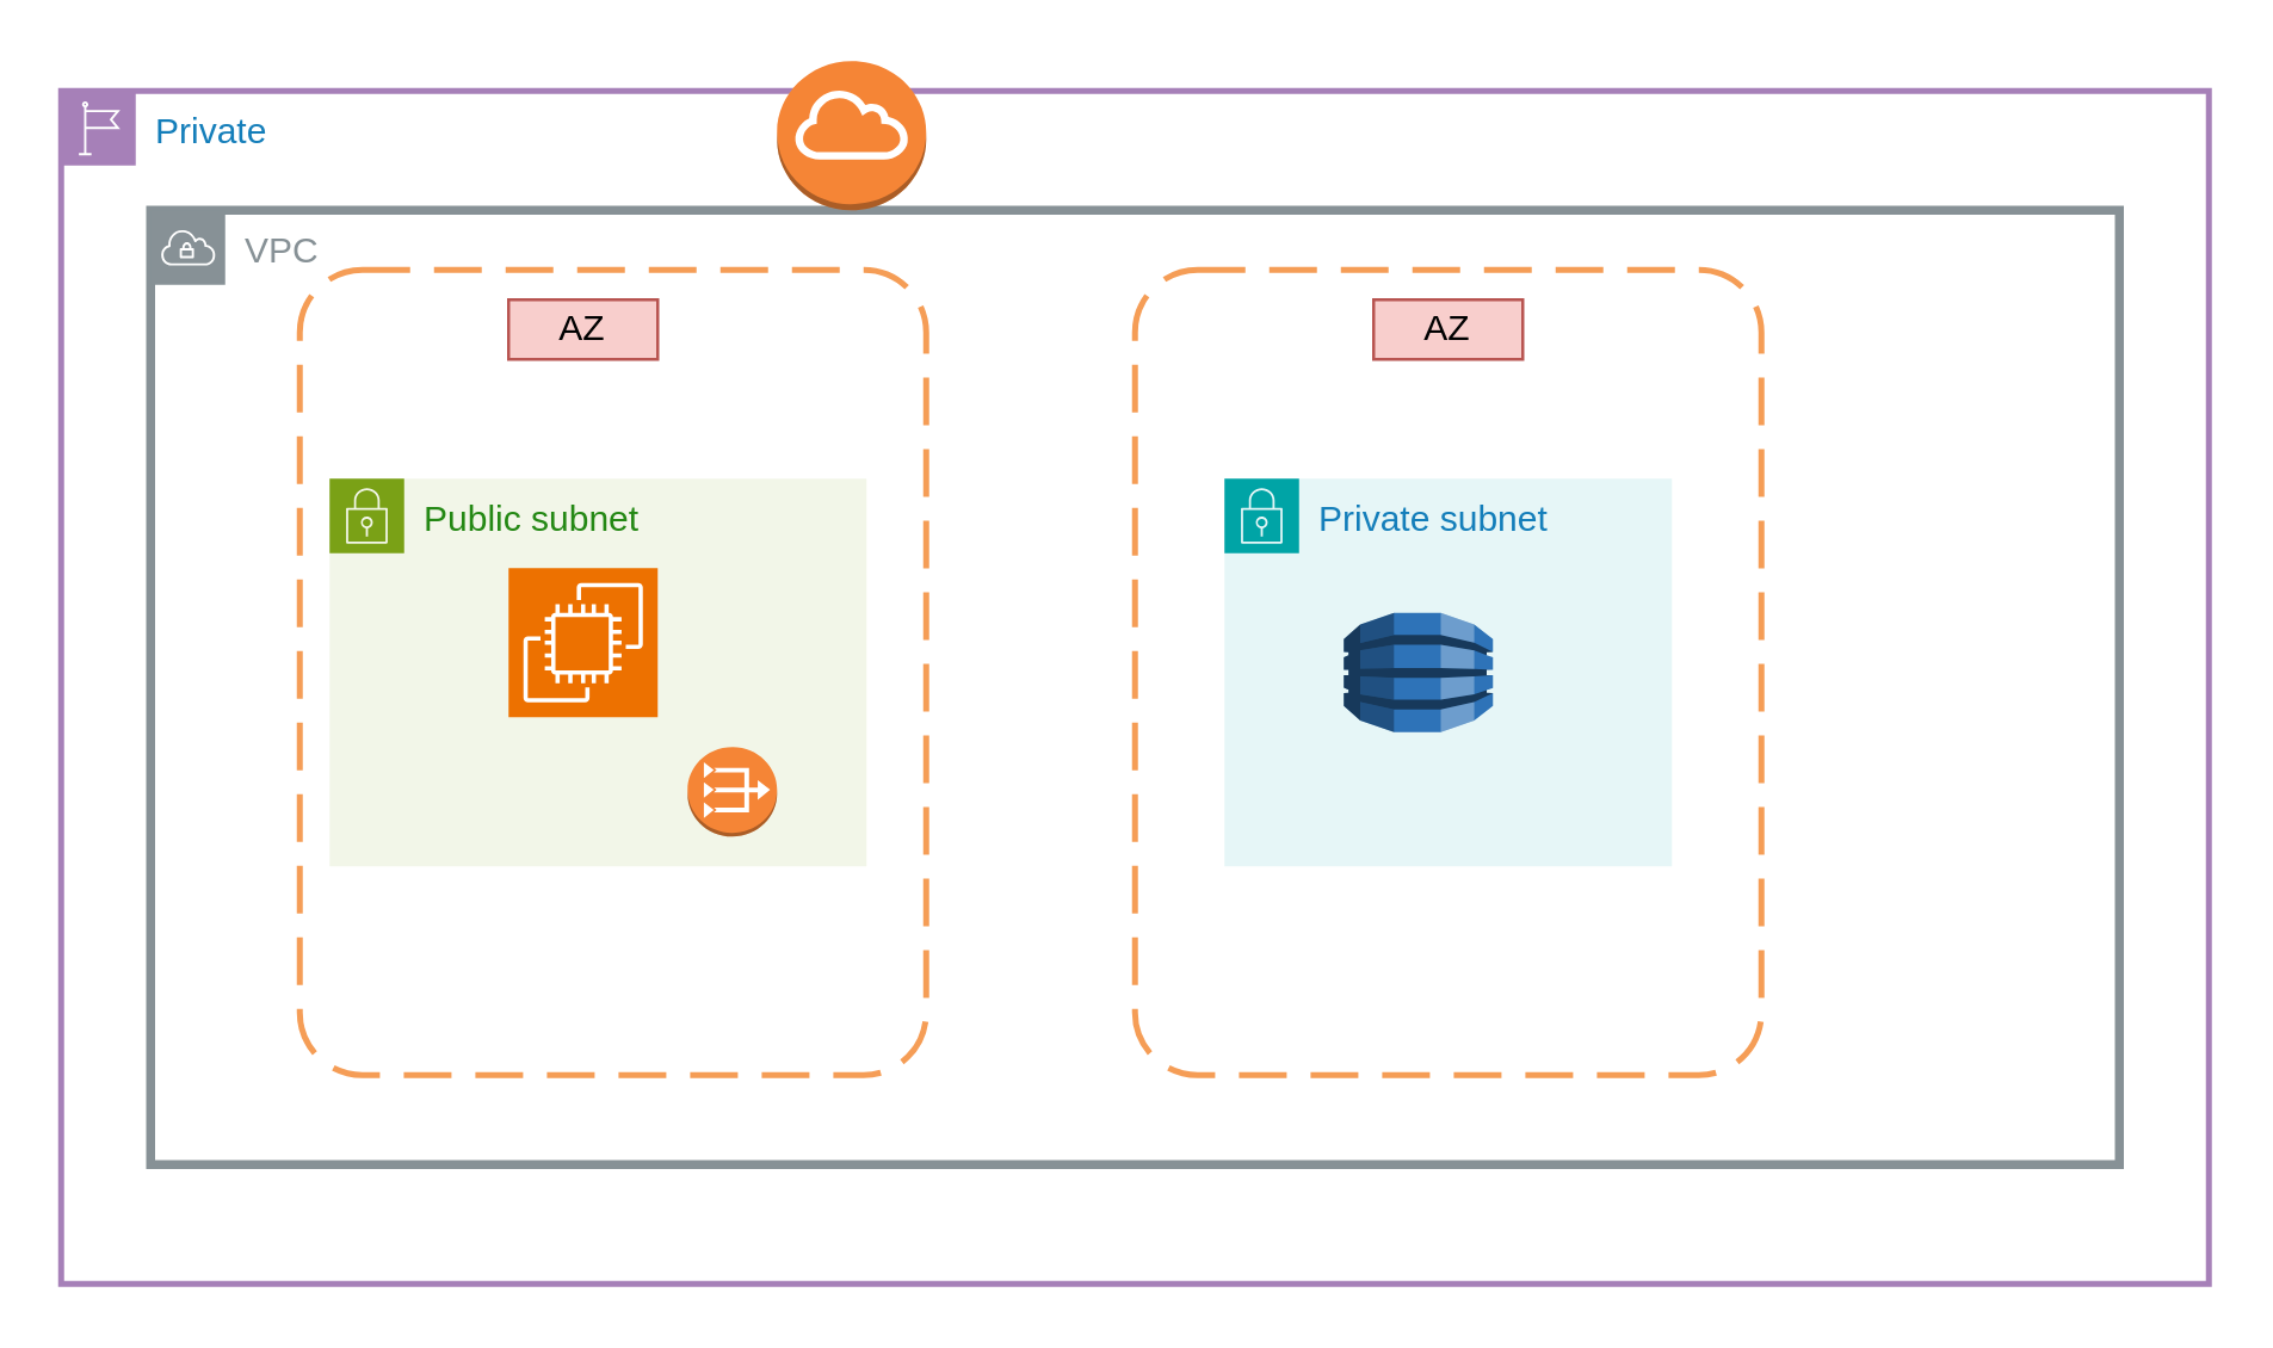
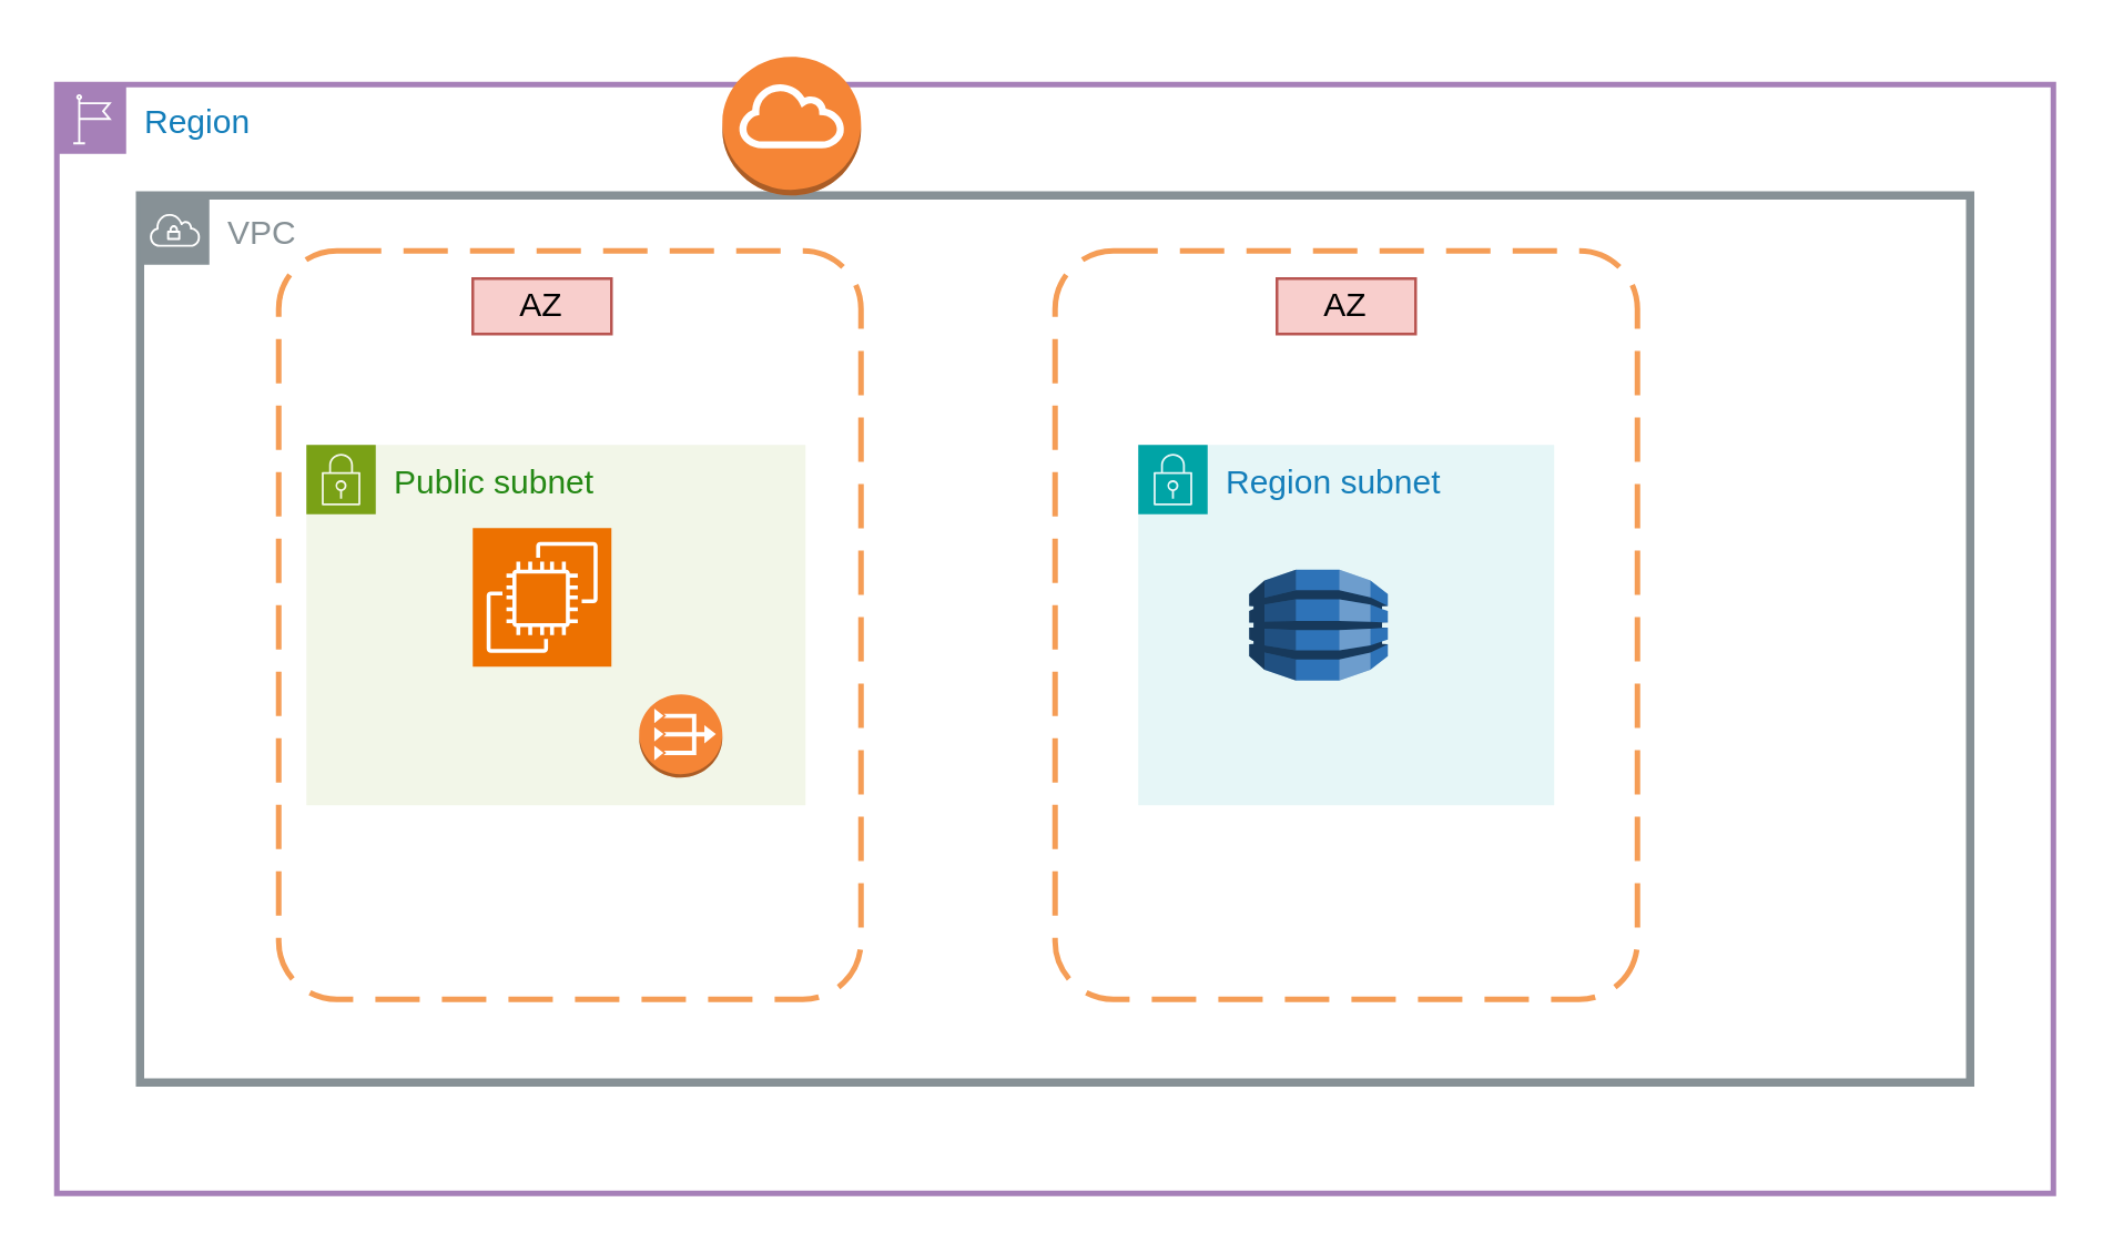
  <mxCell id="0" />
  <mxCell id="1" parent="0" />
- <mxCell id="2" value="Private" style="points=[[0,0],[0.25,0],[0.5,0],[0.75,0],[1,0],[1,0.25],[1,0.5],[1,0.75],[1,1],[0.75,1],[0.5,1],[0.25,1],[0,1],[0,0.75],[0,0.5],[0,0.25]];outlineConnect=0;gradientColor=none;html=1;whiteSpace=wrap;fontSize=12;fontStyle=0;container=1;pointerEvents=0;collapsible=0;recursiveResize=0;shape=mxgraph.aws4.group;grIcon=mxgraph.aws4.group_region;strokeColor=#A680B8;fillColor=none;verticalAlign=top;align=left;spacingLeft=30;fontColor=#147EBA;strokeWidth=2;" vertex="1" parent="1"><mxGeometry x="20" y="30" width="720" height="400" as="geometry" /></mxCell>
+ <mxCell id="2" value="Region" style="points=[[0,0],[0.25,0],[0.5,0],[0.75,0],[1,0],[1,0.25],[1,0.5],[1,0.75],[1,1],[0.75,1],[0.5,1],[0.25,1],[0,1],[0,0.75],[0,0.5],[0,0.25]];outlineConnect=0;gradientColor=none;html=1;whiteSpace=wrap;fontSize=12;fontStyle=0;container=1;pointerEvents=0;collapsible=0;recursiveResize=0;shape=mxgraph.aws4.group;grIcon=mxgraph.aws4.group_region;strokeColor=#A680B8;fillColor=none;verticalAlign=top;align=left;spacingLeft=30;fontColor=#147EBA;strokeWidth=2;" vertex="1" parent="1"><mxGeometry x="20" y="30" width="720" height="400" as="geometry" /></mxCell>
  <mxCell id="3" value="VPC" style="sketch=0;outlineConnect=0;gradientColor=none;html=1;whiteSpace=wrap;fontSize=12;fontStyle=0;shape=mxgraph.aws4.group;grIcon=mxgraph.aws4.group_vpc;strokeColor=#879196;fillColor=none;verticalAlign=top;align=left;spacingLeft=30;fontColor=#879196;dashed=0;strokeWidth=3;" vertex="1" parent="2"><mxGeometry x="30" y="40" width="660" height="320" as="geometry" /></mxCell>
  <mxCell id="4" value="" style="rounded=1;arcSize=10;dashed=1;strokeColor=#F59D56;fillColor=none;gradientColor=none;dashPattern=8 4;strokeWidth=2;align=center;verticalAlign=top;fontFamily=Helvetica;fontSize=12;fontColor=default;" vertex="1" parent="2"><mxGeometry x="80" y="60" width="210" height="270" as="geometry" /></mxCell>
  <mxCell id="5" value="AZ" style="text;strokeColor=#b85450;align=center;fillColor=#f8cecc;html=1;verticalAlign=middle;whiteSpace=wrap;rounded=0;fontFamily=Helvetica;fontSize=12;" vertex="1" parent="2"><mxGeometry x="440" y="70" width="50" height="20" as="geometry" /></mxCell>
  <mxCell id="6" value="" style="rounded=1;arcSize=10;dashed=1;strokeColor=#F59D56;fillColor=none;gradientColor=none;dashPattern=8 4;strokeWidth=2;align=center;verticalAlign=top;fontFamily=Helvetica;fontSize=12;fontColor=default;" vertex="1" parent="2"><mxGeometry x="360" y="60" width="210" height="270" as="geometry" /></mxCell>
  <mxCell id="7" value="AZ" style="text;strokeColor=#b85450;align=center;fillColor=#f8cecc;html=1;verticalAlign=middle;whiteSpace=wrap;rounded=0;fontFamily=Helvetica;fontSize=12;" vertex="1" parent="2"><mxGeometry x="150" y="70" width="50" height="20" as="geometry" /></mxCell>
  <mxCell id="8" value="Public subnet" style="points=[[0,0],[0.25,0],[0.5,0],[0.75,0],[1,0],[1,0.25],[1,0.5],[1,0.75],[1,1],[0.75,1],[0.5,1],[0.25,1],[0,1],[0,0.75],[0,0.5],[0,0.25]];outlineConnect=0;gradientColor=none;html=1;whiteSpace=wrap;fontSize=12;fontStyle=0;container=1;pointerEvents=0;collapsible=0;recursiveResize=0;shape=mxgraph.aws4.group;grIcon=mxgraph.aws4.group_security_group;grStroke=0;strokeColor=#7AA116;fillColor=#F2F6E8;verticalAlign=top;align=left;spacingLeft=30;fontColor=#248814;dashed=0;strokeWidth=3;fontFamily=Helvetica;" vertex="1" parent="2"><mxGeometry x="90" y="130" width="180" height="130" as="geometry" /></mxCell>
- <mxCell id="9" value="Private subnet" style="points=[[0,0],[0.25,0],[0.5,0],[0.75,0],[1,0],[1,0.25],[1,0.5],[1,0.75],[1,1],[0.75,1],[0.5,1],[0.25,1],[0,1],[0,0.75],[0,0.5],[0,0.25]];outlineConnect=0;gradientColor=none;html=1;whiteSpace=wrap;fontSize=12;fontStyle=0;container=1;pointerEvents=0;collapsible=0;recursiveResize=0;shape=mxgraph.aws4.group;grIcon=mxgraph.aws4.group_security_group;grStroke=0;strokeColor=#00A4A6;fillColor=#E6F6F7;verticalAlign=top;align=left;spacingLeft=30;fontColor=#147EBA;strokeWidth=5;fontFamily=Helvetica;" vertex="1" parent="2"><mxGeometry x="390" y="130" width="150" height="130" as="geometry" /></mxCell>
+ <mxCell id="9" value="Region subnet" style="points=[[0,0],[0.25,0],[0.5,0],[0.75,0],[1,0],[1,0.25],[1,0.5],[1,0.75],[1,1],[0.75,1],[0.5,1],[0.25,1],[0,1],[0,0.75],[0,0.5],[0,0.25]];outlineConnect=0;gradientColor=none;html=1;whiteSpace=wrap;fontSize=12;fontStyle=0;container=1;pointerEvents=0;collapsible=0;recursiveResize=0;shape=mxgraph.aws4.group;grIcon=mxgraph.aws4.group_security_group;grStroke=0;strokeColor=#00A4A6;fillColor=#E6F6F7;verticalAlign=top;align=left;spacingLeft=30;fontColor=#147EBA;strokeWidth=5;fontFamily=Helvetica;" vertex="1" parent="2"><mxGeometry x="390" y="130" width="150" height="130" as="geometry" /></mxCell>
  <mxCell id="10" value="" style="outlineConnect=0;dashed=0;verticalLabelPosition=bottom;verticalAlign=top;align=center;html=1;shape=mxgraph.aws3.dynamo_db;fillColor=#2E73B8;gradientColor=none;strokeColor=default;strokeWidth=3;fontFamily=Helvetica;fontSize=12;fontColor=default;" vertex="1" parent="9"><mxGeometry x="40" y="45" width="50" height="40" as="geometry" /></mxCell>
  <mxCell id="11" value="" style="outlineConnect=0;dashed=0;verticalLabelPosition=bottom;verticalAlign=top;align=center;html=1;shape=mxgraph.aws3.vpc_nat_gateway;fillColor=#F58536;gradientColor=none;strokeColor=default;strokeWidth=3;fontFamily=Helvetica;fontSize=12;fontColor=default;" vertex="1" parent="2"><mxGeometry x="210" y="220" width="30" height="30" as="geometry" /></mxCell>
  <mxCell id="12" value="" style="sketch=0;points=[[0,0,0],[0.25,0,0],[0.5,0,0],[0.75,0,0],[1,0,0],[0,1,0],[0.25,1,0],[0.5,1,0],[0.75,1,0],[1,1,0],[0,0.25,0],[0,0.5,0],[0,0.75,0],[1,0.25,0],[1,0.5,0],[1,0.75,0]];outlineConnect=0;fontColor=#232F3E;fillColor=#ED7100;strokeColor=#ffffff;dashed=0;verticalLabelPosition=bottom;verticalAlign=top;align=center;html=1;fontSize=12;fontStyle=0;aspect=fixed;shape=mxgraph.aws4.resourceIcon;resIcon=mxgraph.aws4.ec2;strokeWidth=3;fontFamily=Helvetica;" vertex="1" parent="2"><mxGeometry x="150" y="160" width="50" height="50" as="geometry" /></mxCell>
  <mxCell id="13" style="edgeStyle=orthogonalEdgeStyle;rounded=0;orthogonalLoop=1;jettySize=auto;html=1;exitX=0.5;exitY=1;exitDx=0;exitDy=0;exitPerimeter=0;" edge="1" parent="1"><mxGeometry relative="1" as="geometry"><mxPoint x="285" y="70" as="sourcePoint" /><mxPoint x="285" y="70" as="targetPoint" /></mxGeometry></mxCell>
  <mxCell id="14" value="" style="edgeStyle=orthogonalEdgeStyle;rounded=0;orthogonalLoop=1;jettySize=auto;html=1;fontFamily=Helvetica;fontSize=12;fontColor=default;" edge="1" parent="1" source="15" target="3"><mxGeometry relative="1" as="geometry"><Array as="points"><mxPoint x="285" y="90" /><mxPoint x="330" y="90" /></Array></mxGeometry></mxCell>
  <mxCell id="15" value="" style="outlineConnect=0;dashed=0;verticalLabelPosition=bottom;verticalAlign=top;align=center;html=1;shape=mxgraph.aws3.internet_gateway;fillColor=#F58536;gradientColor=none;strokeColor=default;strokeWidth=3;fontFamily=Helvetica;fontSize=12;fontColor=default;" vertex="1" parent="1"><mxGeometry x="260" y="20" width="50" height="50" as="geometry" /></mxCell>
